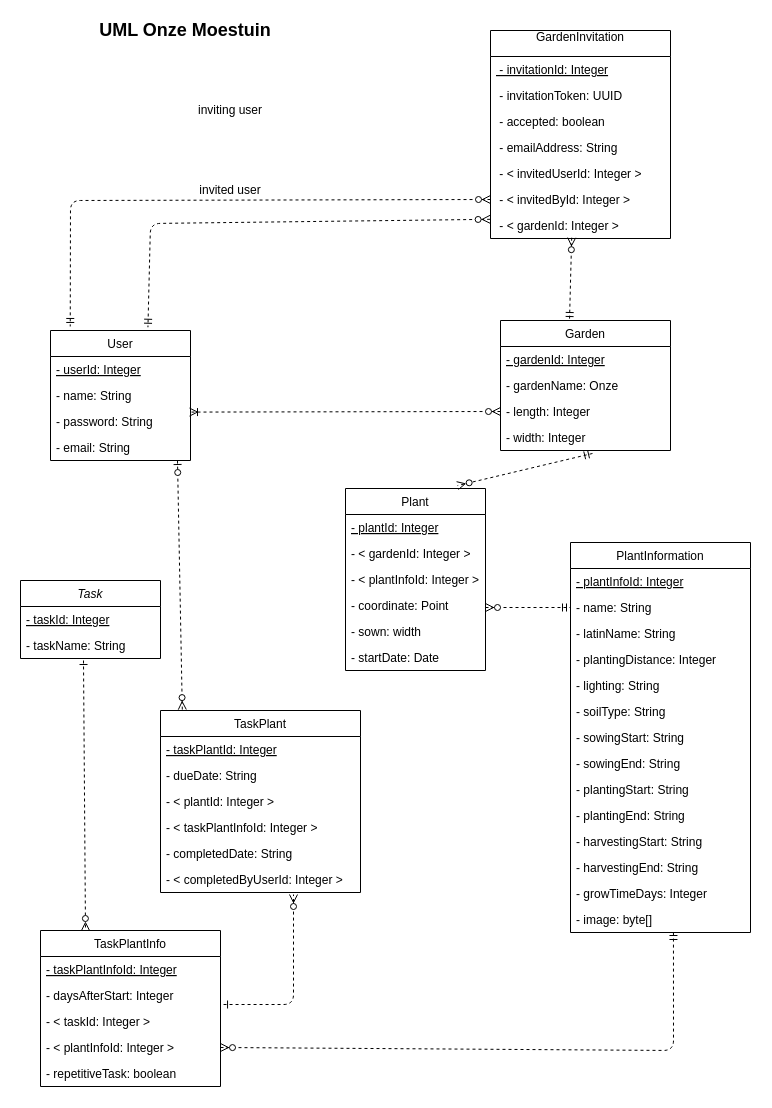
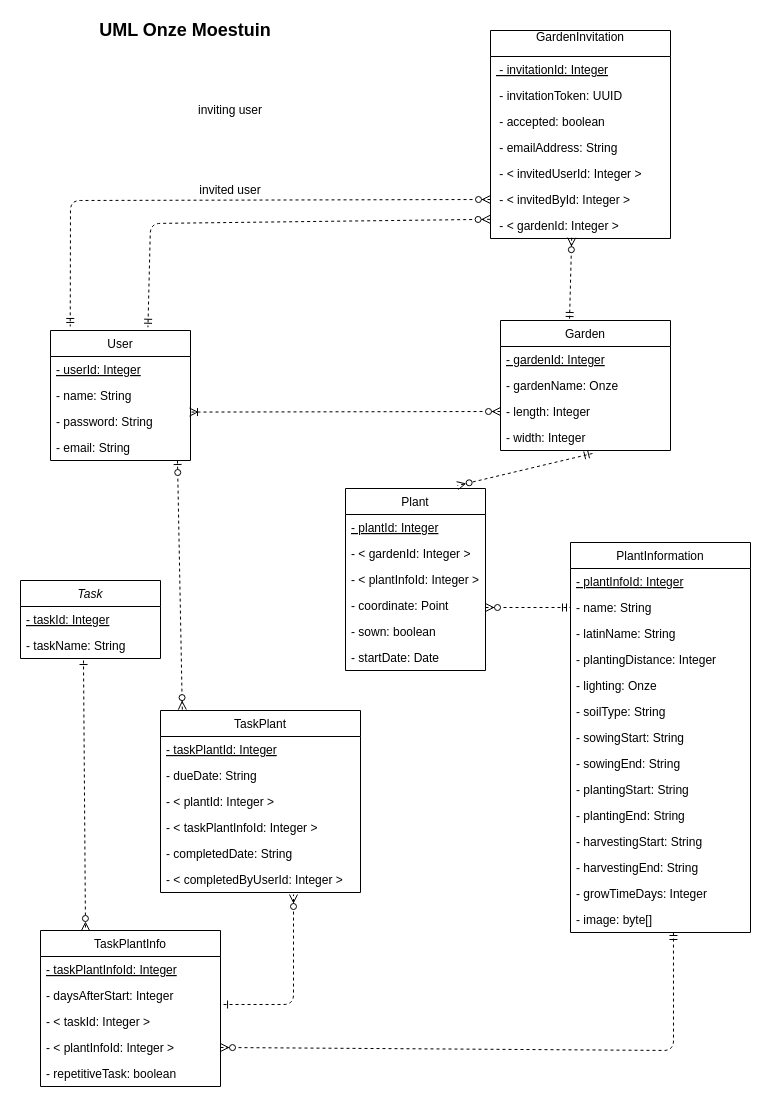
  <mxCell id="0" />
  <mxCell id="1" parent="0" />
  <mxCell id="2" value="User" style="swimlane;fontStyle=0;childLayout=stackLayout;horizontal=1;startSize=26;fillColor=none;horizontalStack=0;resizeParent=1;resizeParentMax=0;resizeLast=0;collapsible=1;marginBottom=0;" parent="1" vertex="1"><mxGeometry x="50" y="330" width="140" height="130" as="geometry" /></mxCell>
  <mxCell id="3" value="- userId: Integer" style="text;strokeColor=none;fillColor=none;align=left;verticalAlign=top;spacingLeft=4;spacingRight=4;overflow=hidden;rotatable=0;points=[[0,0.5],[1,0.5]];portConstraint=eastwest;fontStyle=4" parent="2" vertex="1"><mxGeometry y="26" width="140" height="26" as="geometry" /></mxCell>
  <mxCell id="4" value="- name: String" style="text;strokeColor=none;fillColor=none;align=left;verticalAlign=top;spacingLeft=4;spacingRight=4;overflow=hidden;rotatable=0;points=[[0,0.5],[1,0.5]];portConstraint=eastwest;" parent="2" vertex="1"><mxGeometry y="52" width="140" height="26" as="geometry" /></mxCell>
  <mxCell id="5" value="- password: String" style="text;strokeColor=none;fillColor=none;align=left;verticalAlign=top;spacingLeft=4;spacingRight=4;overflow=hidden;rotatable=0;points=[[0,0.5],[1,0.5]];portConstraint=eastwest;" parent="2" vertex="1"><mxGeometry y="78" width="140" height="26" as="geometry" /></mxCell>
  <mxCell id="6" value="- email: String" style="text;strokeColor=none;fillColor=none;align=left;verticalAlign=top;spacingLeft=4;spacingRight=4;overflow=hidden;rotatable=0;points=[[0,0.5],[1,0.5]];portConstraint=eastwest;labelBackgroundColor=none;" parent="2" vertex="1"><mxGeometry y="104" width="140" height="26" as="geometry" /></mxCell>
  <mxCell id="7" value="Garden" style="swimlane;fontStyle=0;childLayout=stackLayout;horizontal=1;startSize=26;fillColor=none;horizontalStack=0;resizeParent=1;resizeParentMax=0;resizeLast=0;collapsible=1;marginBottom=0;resizeHeight=1;resizeWidth=1;" parent="1" vertex="1"><mxGeometry x="500" y="320" width="170" height="130" as="geometry"><mxRectangle x="480" y="150" width="70" height="26" as="alternateBounds" /></mxGeometry></mxCell>
  <mxCell id="8" value="- gardenId: Integer" style="text;strokeColor=none;fillColor=none;align=left;verticalAlign=top;spacingLeft=4;spacingRight=4;overflow=hidden;rotatable=0;points=[[0,0.5],[1,0.5]];portConstraint=eastwest;fontStyle=4" parent="7" vertex="1"><mxGeometry y="26" width="170" height="26" as="geometry" /></mxCell>
  <mxCell id="9" value="- gardenName: Onze" style="text;strokeColor=none;fillColor=none;align=left;verticalAlign=top;spacingLeft=4;spacingRight=4;overflow=hidden;rotatable=0;points=[[0,0.5],[1,0.5]];portConstraint=eastwest;" parent="7" vertex="1"><mxGeometry y="52" width="170" height="26" as="geometry" /></mxCell>
  <mxCell id="10" value="- length: Integer" style="text;strokeColor=none;fillColor=none;align=left;verticalAlign=top;spacingLeft=4;spacingRight=4;overflow=hidden;rotatable=0;points=[[0,0.5],[1,0.5]];portConstraint=eastwest;" parent="7" vertex="1"><mxGeometry y="78" width="170" height="26" as="geometry" /></mxCell>
  <mxCell id="11" value="- width: Integer" style="text;strokeColor=none;fillColor=none;align=left;verticalAlign=top;spacingLeft=4;spacingRight=4;overflow=hidden;rotatable=0;points=[[0,0.5],[1,0.5]];portConstraint=eastwest;" parent="7" vertex="1"><mxGeometry y="104" width="170" height="26" as="geometry" /></mxCell>
  <mxCell id="12" value="PlantInformation" style="swimlane;fontStyle=0;childLayout=stackLayout;horizontal=1;startSize=26;fillColor=none;horizontalStack=0;resizeParent=1;resizeParentMax=0;resizeLast=0;collapsible=1;marginBottom=0;" parent="1" vertex="1"><mxGeometry x="570" y="542" width="180" height="390" as="geometry" /></mxCell>
  <mxCell id="13" value="- plantInfoId: Integer" style="text;strokeColor=none;fillColor=none;align=left;verticalAlign=top;spacingLeft=4;spacingRight=4;overflow=hidden;rotatable=0;points=[[0,0.5],[1,0.5]];portConstraint=eastwest;fontStyle=4" parent="12" vertex="1"><mxGeometry y="26" width="180" height="26" as="geometry" /></mxCell>
  <mxCell id="14" value="- name: String" style="text;strokeColor=none;fillColor=none;align=left;verticalAlign=top;spacingLeft=4;spacingRight=4;overflow=hidden;rotatable=0;points=[[0,0.5],[1,0.5]];portConstraint=eastwest;" parent="12" vertex="1"><mxGeometry y="52" width="180" height="26" as="geometry" /></mxCell>
  <mxCell id="15" value="- latinName: String" style="text;strokeColor=none;fillColor=none;align=left;verticalAlign=top;spacingLeft=4;spacingRight=4;overflow=hidden;rotatable=0;points=[[0,0.5],[1,0.5]];portConstraint=eastwest;" parent="12" vertex="1"><mxGeometry y="78" width="180" height="26" as="geometry" /></mxCell>
  <mxCell id="16" value="- plantingDistance: Integer" style="text;strokeColor=none;fillColor=none;align=left;verticalAlign=top;spacingLeft=4;spacingRight=4;overflow=hidden;rotatable=0;points=[[0,0.5],[1,0.5]];portConstraint=eastwest;" parent="12" vertex="1"><mxGeometry y="104" width="180" height="26" as="geometry" /></mxCell>
- <mxCell id="17" value="- lighting: String" style="text;strokeColor=none;fillColor=none;align=left;verticalAlign=top;spacingLeft=4;spacingRight=4;overflow=hidden;rotatable=0;points=[[0,0.5],[1,0.5]];portConstraint=eastwest;" parent="12" vertex="1"><mxGeometry y="130" width="180" height="26" as="geometry" /></mxCell>
+ <mxCell id="17" value="- lighting: Onze" style="text;strokeColor=none;fillColor=none;align=left;verticalAlign=top;spacingLeft=4;spacingRight=4;overflow=hidden;rotatable=0;points=[[0,0.5],[1,0.5]];portConstraint=eastwest;" parent="12" vertex="1"><mxGeometry y="130" width="180" height="26" as="geometry" /></mxCell>
  <mxCell id="18" value="- soilType: String" style="text;strokeColor=none;fillColor=none;align=left;verticalAlign=top;spacingLeft=4;spacingRight=4;overflow=hidden;rotatable=0;points=[[0,0.5],[1,0.5]];portConstraint=eastwest;" parent="12" vertex="1"><mxGeometry y="156" width="180" height="26" as="geometry" /></mxCell>
  <mxCell id="19" value="- sowingStart: String" style="text;strokeColor=none;fillColor=none;align=left;verticalAlign=top;spacingLeft=4;spacingRight=4;overflow=hidden;rotatable=0;points=[[0,0.5],[1,0.5]];portConstraint=eastwest;" parent="12" vertex="1"><mxGeometry y="182" width="180" height="26" as="geometry" /></mxCell>
  <mxCell id="20" value="- sowingEnd: String" style="text;strokeColor=none;fillColor=none;align=left;verticalAlign=top;spacingLeft=4;spacingRight=4;overflow=hidden;rotatable=0;points=[[0,0.5],[1,0.5]];portConstraint=eastwest;" parent="12" vertex="1"><mxGeometry y="208" width="180" height="26" as="geometry" /></mxCell>
  <mxCell id="21" value="- plantingStart: String" style="text;strokeColor=none;fillColor=none;align=left;verticalAlign=top;spacingLeft=4;spacingRight=4;overflow=hidden;rotatable=0;points=[[0,0.5],[1,0.5]];portConstraint=eastwest;" parent="12" vertex="1"><mxGeometry y="234" width="180" height="26" as="geometry" /></mxCell>
  <mxCell id="22" value="- plantingEnd: String" style="text;strokeColor=none;fillColor=none;align=left;verticalAlign=top;spacingLeft=4;spacingRight=4;overflow=hidden;rotatable=0;points=[[0,0.5],[1,0.5]];portConstraint=eastwest;" parent="12" vertex="1"><mxGeometry y="260" width="180" height="26" as="geometry" /></mxCell>
  <mxCell id="23" value="- harvestingStart: String" style="text;strokeColor=none;fillColor=none;align=left;verticalAlign=top;spacingLeft=4;spacingRight=4;overflow=hidden;rotatable=0;points=[[0,0.5],[1,0.5]];portConstraint=eastwest;" parent="12" vertex="1"><mxGeometry y="286" width="180" height="26" as="geometry" /></mxCell>
  <mxCell id="24" value="- harvestingEnd: String" style="text;strokeColor=none;fillColor=none;align=left;verticalAlign=top;spacingLeft=4;spacingRight=4;overflow=hidden;rotatable=0;points=[[0,0.5],[1,0.5]];portConstraint=eastwest;" parent="12" vertex="1"><mxGeometry y="312" width="180" height="26" as="geometry" /></mxCell>
  <mxCell id="25" value="- growTimeDays: Integer" style="text;strokeColor=none;fillColor=none;align=left;verticalAlign=top;spacingLeft=4;spacingRight=4;overflow=hidden;rotatable=0;points=[[0,0.5],[1,0.5]];portConstraint=eastwest;" parent="12" vertex="1"><mxGeometry y="338" width="180" height="26" as="geometry" /></mxCell>
  <mxCell id="26" value="- image: byte[]&#10;" style="text;strokeColor=none;fillColor=none;align=left;verticalAlign=top;spacingLeft=4;spacingRight=4;overflow=hidden;rotatable=0;points=[[0,0.5],[1,0.5]];portConstraint=eastwest;labelBackgroundColor=none;" parent="12" vertex="1"><mxGeometry y="364" width="180" height="26" as="geometry" /></mxCell>
  <mxCell id="27" value="Plant" style="swimlane;fontStyle=0;childLayout=stackLayout;horizontal=1;startSize=26;fillColor=none;horizontalStack=0;resizeParent=1;resizeParentMax=0;resizeLast=0;collapsible=1;marginBottom=0;" parent="1" vertex="1"><mxGeometry x="345" y="488" width="140" height="182" as="geometry" /></mxCell>
  <mxCell id="28" value="- plantId: Integer" style="text;strokeColor=none;fillColor=none;align=left;verticalAlign=top;spacingLeft=4;spacingRight=4;overflow=hidden;rotatable=0;points=[[0,0.5],[1,0.5]];portConstraint=eastwest;fontStyle=4" parent="27" vertex="1"><mxGeometry y="26" width="140" height="26" as="geometry" /></mxCell>
  <mxCell id="29" value="- &lt; gardenId: Integer &gt;" style="text;strokeColor=none;fillColor=none;align=left;verticalAlign=top;spacingLeft=4;spacingRight=4;overflow=hidden;rotatable=0;points=[[0,0.5],[1,0.5]];portConstraint=eastwest;fontStyle=0" parent="27" vertex="1"><mxGeometry y="52" width="140" height="26" as="geometry" /></mxCell>
  <mxCell id="30" value="- &lt; plantInfoId: Integer &gt;" style="text;strokeColor=none;fillColor=none;align=left;verticalAlign=top;spacingLeft=4;spacingRight=4;overflow=hidden;rotatable=0;points=[[0,0.5],[1,0.5]];portConstraint=eastwest;" parent="27" vertex="1"><mxGeometry y="78" width="140" height="26" as="geometry" /></mxCell>
  <mxCell id="31" value="- coordinate: Point" style="text;strokeColor=none;fillColor=none;align=left;verticalAlign=top;spacingLeft=4;spacingRight=4;overflow=hidden;rotatable=0;points=[[0,0.5],[1,0.5]];portConstraint=eastwest;" parent="27" vertex="1"><mxGeometry y="104" width="140" height="26" as="geometry" /></mxCell>
- <mxCell id="32" value="- sown: width" style="text;strokeColor=none;fillColor=none;align=left;verticalAlign=top;spacingLeft=4;spacingRight=4;overflow=hidden;rotatable=0;points=[[0,0.5],[1,0.5]];portConstraint=eastwest;" parent="27" vertex="1"><mxGeometry y="130" width="140" height="26" as="geometry" /></mxCell>
+ <mxCell id="32" value="- sown: boolean" style="text;strokeColor=none;fillColor=none;align=left;verticalAlign=top;spacingLeft=4;spacingRight=4;overflow=hidden;rotatable=0;points=[[0,0.5],[1,0.5]];portConstraint=eastwest;" parent="27" vertex="1"><mxGeometry y="130" width="140" height="26" as="geometry" /></mxCell>
  <mxCell id="33" value="- startDate: Date" style="text;strokeColor=none;fillColor=none;align=left;verticalAlign=top;spacingLeft=4;spacingRight=4;overflow=hidden;rotatable=0;points=[[0,0.5],[1,0.5]];portConstraint=eastwest;" parent="27" vertex="1"><mxGeometry y="156" width="140" height="26" as="geometry" /></mxCell>
  <mxCell id="34" value="TaskPlant" style="swimlane;fontStyle=0;childLayout=stackLayout;horizontal=1;startSize=26;fillColor=none;horizontalStack=0;resizeParent=1;resizeParentMax=0;resizeLast=0;collapsible=1;marginBottom=0;" parent="1" vertex="1"><mxGeometry x="160" y="710" width="200" height="182" as="geometry" /></mxCell>
  <mxCell id="35" value="- taskPlantId: Integer" style="text;strokeColor=none;fillColor=none;align=left;verticalAlign=top;spacingLeft=4;spacingRight=4;overflow=hidden;rotatable=0;points=[[0,0.5],[1,0.5]];portConstraint=eastwest;fontStyle=4" parent="34" vertex="1"><mxGeometry y="26" width="200" height="26" as="geometry" /></mxCell>
  <mxCell id="36" value="- dueDate: String" style="text;strokeColor=none;fillColor=none;align=left;verticalAlign=top;spacingLeft=4;spacingRight=4;overflow=hidden;rotatable=0;points=[[0,0.5],[1,0.5]];portConstraint=eastwest;" parent="34" vertex="1"><mxGeometry y="52" width="200" height="26" as="geometry" /></mxCell>
  <mxCell id="37" value="- &lt; plantId: Integer &gt;" style="text;strokeColor=none;fillColor=none;align=left;verticalAlign=top;spacingLeft=4;spacingRight=4;overflow=hidden;rotatable=0;points=[[0,0.5],[1,0.5]];portConstraint=eastwest;" parent="34" vertex="1"><mxGeometry y="78" width="200" height="26" as="geometry" /></mxCell>
  <mxCell id="38" value="- &lt; taskPlantInfoId: Integer &gt;" style="text;strokeColor=none;fillColor=none;align=left;verticalAlign=top;spacingLeft=4;spacingRight=4;overflow=hidden;rotatable=0;points=[[0,0.5],[1,0.5]];portConstraint=eastwest;" parent="34" vertex="1"><mxGeometry y="104" width="200" height="26" as="geometry" /></mxCell>
  <mxCell id="39" value="- completedDate: String" style="text;strokeColor=none;fillColor=none;align=left;verticalAlign=top;spacingLeft=4;spacingRight=4;overflow=hidden;rotatable=0;points=[[0,0.5],[1,0.5]];portConstraint=eastwest;" parent="34" vertex="1"><mxGeometry y="130" width="200" height="26" as="geometry" /></mxCell>
  <mxCell id="40" value="- &lt; completedByUserId: Integer &gt;" style="text;strokeColor=none;fillColor=none;align=left;verticalAlign=top;spacingLeft=4;spacingRight=4;overflow=hidden;rotatable=0;points=[[0,0.5],[1,0.5]];portConstraint=eastwest;" parent="34" vertex="1"><mxGeometry y="156" width="200" height="26" as="geometry" /></mxCell>
  <mxCell id="41" value="TaskPlantInfo" style="swimlane;fontStyle=0;childLayout=stackLayout;horizontal=1;startSize=26;fillColor=none;horizontalStack=0;resizeParent=1;resizeParentMax=0;resizeLast=0;collapsible=1;marginBottom=0;labelBackgroundColor=none;" parent="1" vertex="1"><mxGeometry x="40" y="930" width="180" height="156" as="geometry" /></mxCell>
  <mxCell id="42" value="- taskPlantInfoId: Integer" style="text;strokeColor=none;fillColor=none;align=left;verticalAlign=top;spacingLeft=4;spacingRight=4;overflow=hidden;rotatable=0;points=[[0,0.5],[1,0.5]];portConstraint=eastwest;fontStyle=4" parent="41" vertex="1"><mxGeometry y="26" width="180" height="26" as="geometry" /></mxCell>
  <mxCell id="43" value="- daysAfterStart: Integer" style="text;strokeColor=none;fillColor=none;align=left;verticalAlign=top;spacingLeft=4;spacingRight=4;overflow=hidden;rotatable=0;points=[[0,0.5],[1,0.5]];portConstraint=eastwest;" parent="41" vertex="1"><mxGeometry y="52" width="180" height="26" as="geometry" /></mxCell>
  <mxCell id="44" value="- &lt; taskId: Integer &gt;" style="text;strokeColor=none;fillColor=none;align=left;verticalAlign=top;spacingLeft=4;spacingRight=4;overflow=hidden;rotatable=0;points=[[0,0.5],[1,0.5]];portConstraint=eastwest;" parent="41" vertex="1"><mxGeometry y="78" width="180" height="26" as="geometry" /></mxCell>
  <mxCell id="45" value="- &lt; plantInfoId: Integer &gt;" style="text;strokeColor=none;fillColor=none;align=left;verticalAlign=top;spacingLeft=4;spacingRight=4;overflow=hidden;rotatable=0;points=[[0,0.5],[1,0.5]];portConstraint=eastwest;" parent="41" vertex="1"><mxGeometry y="104" width="180" height="26" as="geometry" /></mxCell>
  <mxCell id="46" value="- repetitiveTask: boolean" style="text;strokeColor=none;fillColor=none;align=left;verticalAlign=top;spacingLeft=4;spacingRight=4;overflow=hidden;rotatable=0;points=[[0,0.5],[1,0.5]];portConstraint=eastwest;" parent="41" vertex="1"><mxGeometry y="130" width="180" height="26" as="geometry" /></mxCell>
  <mxCell id="47" value="" style="fontSize=12;html=1;endArrow=ERoneToMany;startArrow=ERzeroToMany;exitX=0;exitY=0.5;exitDx=0;exitDy=0;dashed=1;entryX=0.993;entryY=0.138;entryDx=0;entryDy=0;entryPerimeter=0;" parent="1" source="10" target="5" edge="1"><mxGeometry width="100" height="100" relative="1" as="geometry"><mxPoint x="330" y="420" as="sourcePoint" /><mxPoint x="193" y="391" as="targetPoint" /></mxGeometry></mxCell>
  <mxCell id="48" value="" style="fontSize=12;html=1;endArrow=ERzeroToMany;startArrow=ERmandOne;exitX=0.541;exitY=1.115;exitDx=0;exitDy=0;exitPerimeter=0;dashed=1;rounded=0;entryX=0.8;entryY=-0.016;entryDx=0;entryDy=0;entryPerimeter=0;" parent="1" source="11" target="27" edge="1"><mxGeometry width="100" height="100" relative="1" as="geometry"><mxPoint x="250" y="530" as="sourcePoint" /><mxPoint x="500" y="500" as="targetPoint" /><Array as="points" /></mxGeometry></mxCell>
  <mxCell id="49" value="" style="fontSize=12;html=1;endArrow=ERmandOne;dashed=1;startArrow=ERzeroToMany;startFill=1;entryX=0;entryY=0.5;entryDx=0;entryDy=0;" parent="1" target="14" edge="1"><mxGeometry width="100" height="100" relative="1" as="geometry"><mxPoint x="485" y="607" as="sourcePoint" /><mxPoint x="570" y="704" as="targetPoint" /></mxGeometry></mxCell>
  <mxCell id="50" value="" style="fontSize=12;html=1;endArrow=ERmandOne;exitX=1;exitY=0.5;exitDx=0;exitDy=0;dashed=1;startArrow=ERzeroToMany;startFill=1;entryX=0.572;entryY=0.962;entryDx=0;entryDy=0;entryPerimeter=0;" parent="1" source="45" target="26" edge="1"><mxGeometry width="100" height="100" relative="1" as="geometry"><mxPoint x="360" y="880" as="sourcePoint" /><mxPoint x="567" y="819" as="targetPoint" /><Array as="points"><mxPoint x="673" y="1050" /></Array></mxGeometry></mxCell>
  <mxCell id="51" value="Task" style="swimlane;fontStyle=2;childLayout=stackLayout;horizontal=1;startSize=26;fillColor=none;horizontalStack=0;resizeParent=1;resizeParentMax=0;resizeLast=0;collapsible=1;marginBottom=0;labelBackgroundColor=none;" parent="1" vertex="1"><mxGeometry x="20" y="580" width="140" height="78" as="geometry" /></mxCell>
  <mxCell id="52" value="- taskId: Integer" style="text;strokeColor=none;fillColor=none;align=left;verticalAlign=top;spacingLeft=4;spacingRight=4;overflow=hidden;rotatable=0;points=[[0,0.5],[1,0.5]];portConstraint=eastwest;fontStyle=4" parent="51" vertex="1"><mxGeometry y="26" width="140" height="26" as="geometry" /></mxCell>
  <mxCell id="53" value="- taskName: String" style="text;strokeColor=none;fillColor=none;align=left;verticalAlign=top;spacingLeft=4;spacingRight=4;overflow=hidden;rotatable=0;points=[[0,0.5],[1,0.5]];portConstraint=eastwest;" parent="51" vertex="1"><mxGeometry y="52" width="140" height="26" as="geometry" /></mxCell>
  <mxCell id="54" value="&lt;b style=&quot;font-size: 18px;&quot;&gt;UML Onze Moestuin&lt;/b&gt;" style="text;html=1;strokeColor=none;fillColor=none;align=center;verticalAlign=middle;whiteSpace=wrap;rounded=0;labelBackgroundColor=none;fontSize=18;" parent="1" vertex="1"><mxGeometry x="40" y="20" width="290" height="20" as="geometry" /></mxCell>
  <mxCell id="55" value="" style="fontSize=12;html=1;endArrow=ERzeroToMany;startArrow=ERone;entryX=0.25;entryY=0;entryDx=0;entryDy=0;exitX=0.45;exitY=1.077;exitDx=0;exitDy=0;exitPerimeter=0;dashed=1;startFill=0;" parent="1" source="53" target="41" edge="1"><mxGeometry width="100" height="100" relative="1" as="geometry"><mxPoint x="80" y="770" as="sourcePoint" /><mxPoint x="180" y="670" as="targetPoint" /></mxGeometry></mxCell>
  <mxCell id="56" value="" style="fontSize=12;html=1;endArrow=ERzeroToMany;startArrow=ERone;dashed=1;exitX=1.017;exitY=-0.154;exitDx=0;exitDy=0;exitPerimeter=0;startFill=0;" parent="1" source="44" edge="1"><mxGeometry width="100" height="100" relative="1" as="geometry"><mxPoint x="260" y="1020" as="sourcePoint" /><mxPoint x="293" y="894" as="targetPoint" /><Array as="points"><mxPoint x="293" y="1004" /><mxPoint x="293" y="894" /><mxPoint x="293" y="910" /></Array></mxGeometry></mxCell>
  <mxCell id="57" value="GardenInvitation&#10;" style="swimlane;fontStyle=0;childLayout=stackLayout;horizontal=1;startSize=26;fillColor=none;horizontalStack=0;resizeParent=1;resizeParentMax=0;resizeLast=0;collapsible=1;marginBottom=0;" parent="1" vertex="1"><mxGeometry x="490" width="180" height="208" as="geometry" y="30" /></mxCell>
  <mxCell id="58" value=" - invitationId: Integer" style="text;strokeColor=none;fillColor=none;align=left;verticalAlign=top;spacingLeft=4;spacingRight=4;overflow=hidden;rotatable=0;points=[[0,0.5],[1,0.5]];portConstraint=eastwest;fontStyle=4" parent="57" vertex="1"><mxGeometry y="26" width="180" height="26" as="geometry" /></mxCell>
  <mxCell id="59" value=" - invitationToken: UUID" style="text;strokeColor=none;fillColor=none;align=left;verticalAlign=top;spacingLeft=4;spacingRight=4;overflow=hidden;rotatable=0;points=[[0,0.5],[1,0.5]];portConstraint=eastwest;" parent="57" vertex="1"><mxGeometry y="52" width="180" height="26" as="geometry" /></mxCell>
  <mxCell id="60" value=" - accepted: boolean" style="text;strokeColor=none;fillColor=none;align=left;verticalAlign=top;spacingLeft=4;spacingRight=4;overflow=hidden;rotatable=0;points=[[0,0.5],[1,0.5]];portConstraint=eastwest;" parent="57" vertex="1"><mxGeometry y="78" width="180" height="26" as="geometry" /></mxCell>
  <mxCell id="61" value=" - emailAddress: String" style="text;strokeColor=none;fillColor=none;align=left;verticalAlign=top;spacingLeft=4;spacingRight=4;overflow=hidden;rotatable=0;points=[[0,0.5],[1,0.5]];portConstraint=eastwest;" parent="57" vertex="1"><mxGeometry y="104" width="180" height="26" as="geometry" /></mxCell>
  <mxCell id="62" value=" - &lt; invitedUserId: Integer &gt;" style="text;strokeColor=none;fillColor=none;align=left;verticalAlign=top;spacingLeft=4;spacingRight=4;overflow=hidden;rotatable=0;points=[[0,0.5],[1,0.5]];portConstraint=eastwest;" parent="57" vertex="1"><mxGeometry y="130" width="180" height="26" as="geometry" /></mxCell>
  <mxCell id="63" value=" - &lt; invitedById: Integer &gt;" style="text;strokeColor=none;fillColor=none;align=left;verticalAlign=top;spacingLeft=4;spacingRight=4;overflow=hidden;rotatable=0;points=[[0,0.5],[1,0.5]];portConstraint=eastwest;" parent="57" vertex="1"><mxGeometry y="156" width="180" height="26" as="geometry" /></mxCell>
  <mxCell id="64" value=" - &lt; gardenId: Integer &gt;" style="text;strokeColor=none;fillColor=none;align=left;verticalAlign=top;spacingLeft=4;spacingRight=4;overflow=hidden;rotatable=0;points=[[0,0.5],[1,0.5]];portConstraint=eastwest;" parent="57" vertex="1"><mxGeometry y="182" width="180" height="26" as="geometry" /></mxCell>
  <mxCell id="65" value="" style="fontSize=12;html=1;endArrow=ERmandOne;dashed=1;startArrow=ERzeroToMany;startFill=1;exitX=-0.002;exitY=0.262;exitDx=0;exitDy=0;entryX=0.696;entryY=-0.025;entryDx=0;entryDy=0;entryPerimeter=0;exitPerimeter=0;" parent="1" source="64" target="2" edge="1"><mxGeometry width="100" height="100" relative="1" as="geometry"><mxPoint x="490" y="120" as="sourcePoint" /><mxPoint x="60" y="223" as="targetPoint" /><Array as="points"><mxPoint x="150" y="223" /></Array></mxGeometry></mxCell>
  <mxCell id="66" value="" style="fontSize=12;html=1;endArrow=ERmandOne;dashed=1;startArrow=ERzeroToMany;startFill=1;exitX=0;exitY=0.5;exitDx=0;exitDy=0;entryX=0.141;entryY=-0.031;entryDx=0;entryDy=0;entryPerimeter=0;" parent="1" source="63" target="2" edge="1"><mxGeometry width="100" height="100" relative="1" as="geometry"><mxPoint x="490" y="200" as="sourcePoint" /><mxPoint x="60" y="320" as="targetPoint" /><Array as="points"><mxPoint x="70" y="200" /></Array></mxGeometry></mxCell>
  <mxCell id="67" value="" style="fontSize=12;html=1;endArrow=ERmandOne;dashed=1;startArrow=ERzeroToMany;startFill=1;exitX=0.451;exitY=0.969;exitDx=0;exitDy=0;exitPerimeter=0;" parent="1" source="64" edge="1"><mxGeometry width="100" height="100" relative="1" as="geometry"><mxPoint x="570" y="262" as="sourcePoint" /><mxPoint x="569" y="320" as="targetPoint" /><Array as="points" /></mxGeometry></mxCell>
  <mxCell id="68" value="" style="fontSize=12;html=1;endArrow=ERzeroToOne;dashed=1;startArrow=ERzeroToMany;startFill=1;exitX=0.109;exitY=-0.005;exitDx=0;exitDy=0;exitPerimeter=0;endFill=1;" parent="1" source="34" edge="1"><mxGeometry width="100" height="100" relative="1" as="geometry"><mxPoint x="520" y="356.25" as="sourcePoint" /><mxPoint x="177" y="460" as="targetPoint" /><Array as="points" /></mxGeometry></mxCell>
  <mxCell id="69" value="inviting user" style="text;html=1;strokeColor=none;fillColor=none;align=center;verticalAlign=middle;whiteSpace=wrap;rounded=0;" parent="1" vertex="1"><mxGeometry x="190" y="100" width="80" height="20" as="geometry" /></mxCell>
  <mxCell id="70" value="invited user" style="text;html=1;strokeColor=none;fillColor=none;align=center;verticalAlign=middle;whiteSpace=wrap;rounded=0;" parent="1" vertex="1"><mxGeometry x="190" y="180" width="80" height="20" as="geometry" /></mxCell>
  <mxCell id="71" style="edgeStyle=orthogonalEdgeStyle;rounded=0;orthogonalLoop=1;jettySize=auto;html=1;exitX=0.5;exitY=1;exitDx=0;exitDy=0;" parent="1" source="70" target="70" edge="1"><mxGeometry relative="1" as="geometry" /></mxCell>
